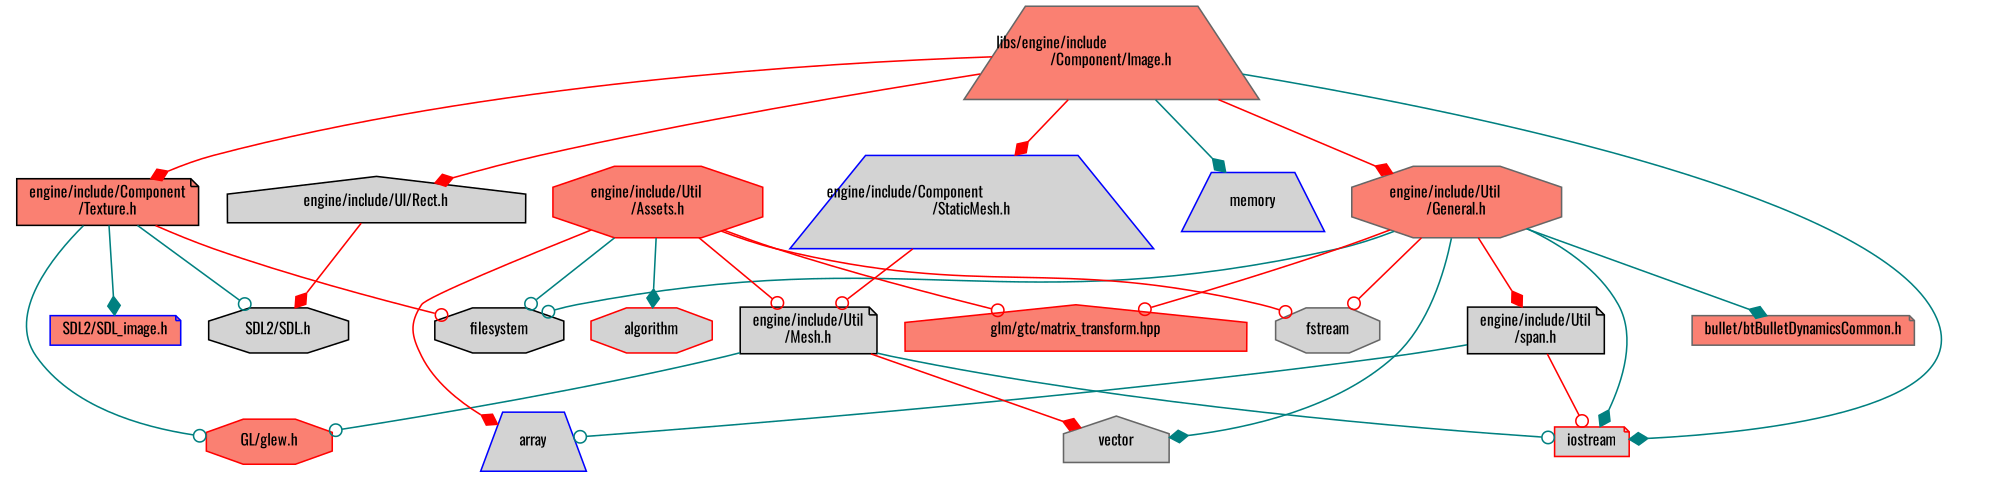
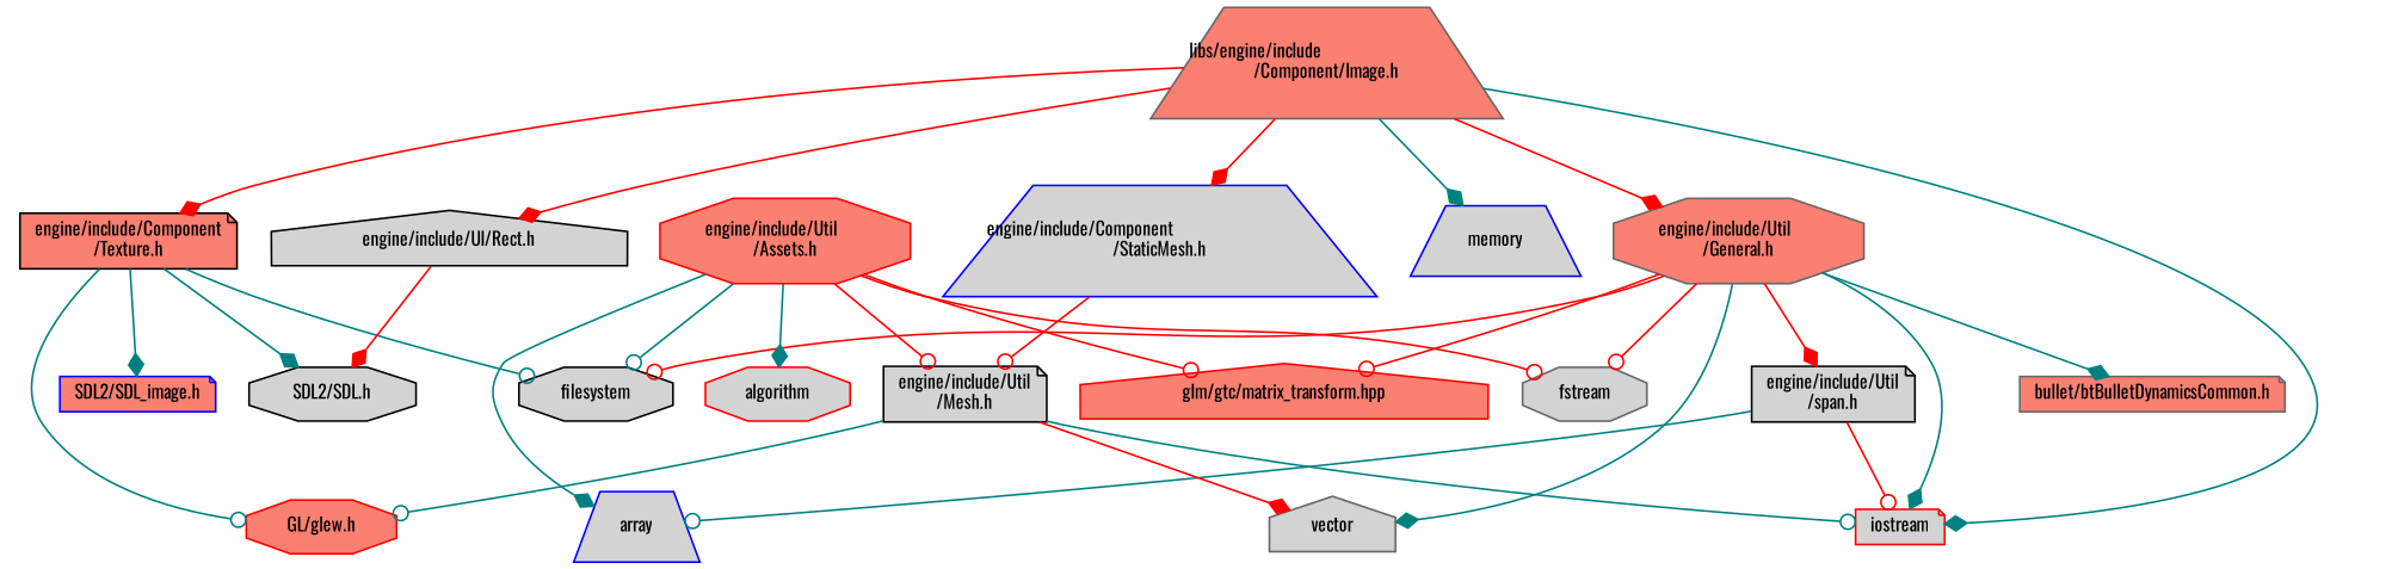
  digraph {
    fontname=Oswald
    node [color=black fillcolor=lightgrey fontname=Oswald fontsize=10 shape=octagon style=filled]
    edge [arrowhead=diamond color=red fontname=Oswald fontsize=10 labelfontname=Helvetica labelfontsize=10 style=solid]
    n1 [color=gray40 fillcolor=salmon fontcolor=black height=0.2 label="libs/engine/include\l/Component/Image.h" shape=trapezium width=0.4]
    n2 [color=gray40 fillcolor=salmon height=0.2 label="engine/include/Util\l/General.h" width=0.4]
    n3 [color=red height=0.2 label=iostream shape=note width=0.4]
    n4 [fillcolor=salmon height=0.2 label="engine/include/Component\l/Texture.h" shape=note width=0.4]
    n5 [color=blue height=0.2 label="engine/include/Component\l/StaticMesh.h" shape=trapezium width=0.4]
    n6 [color=blue height=0.2 label=memory shape=trapezium width=0.4]
    n7 [height=0.2 label="engine/include/UI/Rect.h" shape=house width=0.4]
    n8 [height=0.2 label=filesystem width=0.4]
    n9 [color=gray40 height=0.2 label=fstream width=0.4]
    n10 [color=gray40 height=0.2 label=vector shape=house width=0.4]
    n11 [color=red fillcolor=salmon height=0.2 label="glm/gtc/matrix_transform.hpp" shape=house width=0.4]
    n12 [color=gray40 fillcolor=salmon height=0.2 label="bullet/btBulletDynamicsCommon.h" shape=note width=0.4]
    n13 [height=0.2 label="engine/include/Util\l/span.h" shape=note width=0.4]
    n14 [color=red fillcolor=salmon height=0.2 label="GL/glew.h" width=0.4]
    n15 [height=0.2 label="SDL2/SDL.h" width=0.4]
    n16 [color=blue fillcolor=salmon height=0.2 label="SDL2/SDL_image.h" shape=note width=0.4]
    n17 [height=0.2 label="engine/include/Util\l/Mesh.h" shape=note width=0.4]
    n18 [color=red fillcolor=salmon height=0.2 label="engine/include/Util\l/Assets.h" width=0.4]
    n19 [color=blue height=0.2 label=array shape=trapezium width=0.4]
    n20 [color=red height=0.2 label=algorithm width=0.4]
    n1 -> n2
    n1 -> n3 [color=teal]
    n1 -> n4
    n1 -> n5
    n1 -> n6 [color=teal]
    n1 -> n7
    n2 -> n3 [color=teal]
-   n2 -> n8 [arrowhead=odot color=teal]
+   n2 -> n8 [arrowhead=odot]
    n2 -> n9 [arrowhead=odot]
    n2 -> n10 [color=teal]
    n2 -> n11 [arrowhead=odot]
    n2 -> n12 [color=teal]
    n2 -> n13
-   n4 -> n8 [arrowhead=odot]
+   n4 -> n8 [arrowhead=odot color=teal]
    n4 -> n14 [arrowhead=odot color=teal]
-   n4 -> n15 [arrowhead=odot color=teal]
+   n4 -> n15 [color=teal]
    n4 -> n16 [color=teal]
    n5 -> n17 [arrowhead=odot]
    n7 -> n15
    n13 -> n3 [arrowhead=odot]
    n13 -> n19 [arrowhead=odot color=teal]
    n17 -> n3 [arrowhead=odot color=teal]
    n17 -> n10
    n17 -> n14 [arrowhead=odot color=teal]
    n18 -> n8 [arrowhead=odot color=teal]
    n18 -> n9 [arrowhead=odot]
    n18 -> n11 [arrowhead=odot]
    n18 -> n17 [arrowhead=odot]
-   n18 -> n19
+   n18 -> n19 [color=teal]
    n18 -> n20 [color=teal]
  }
